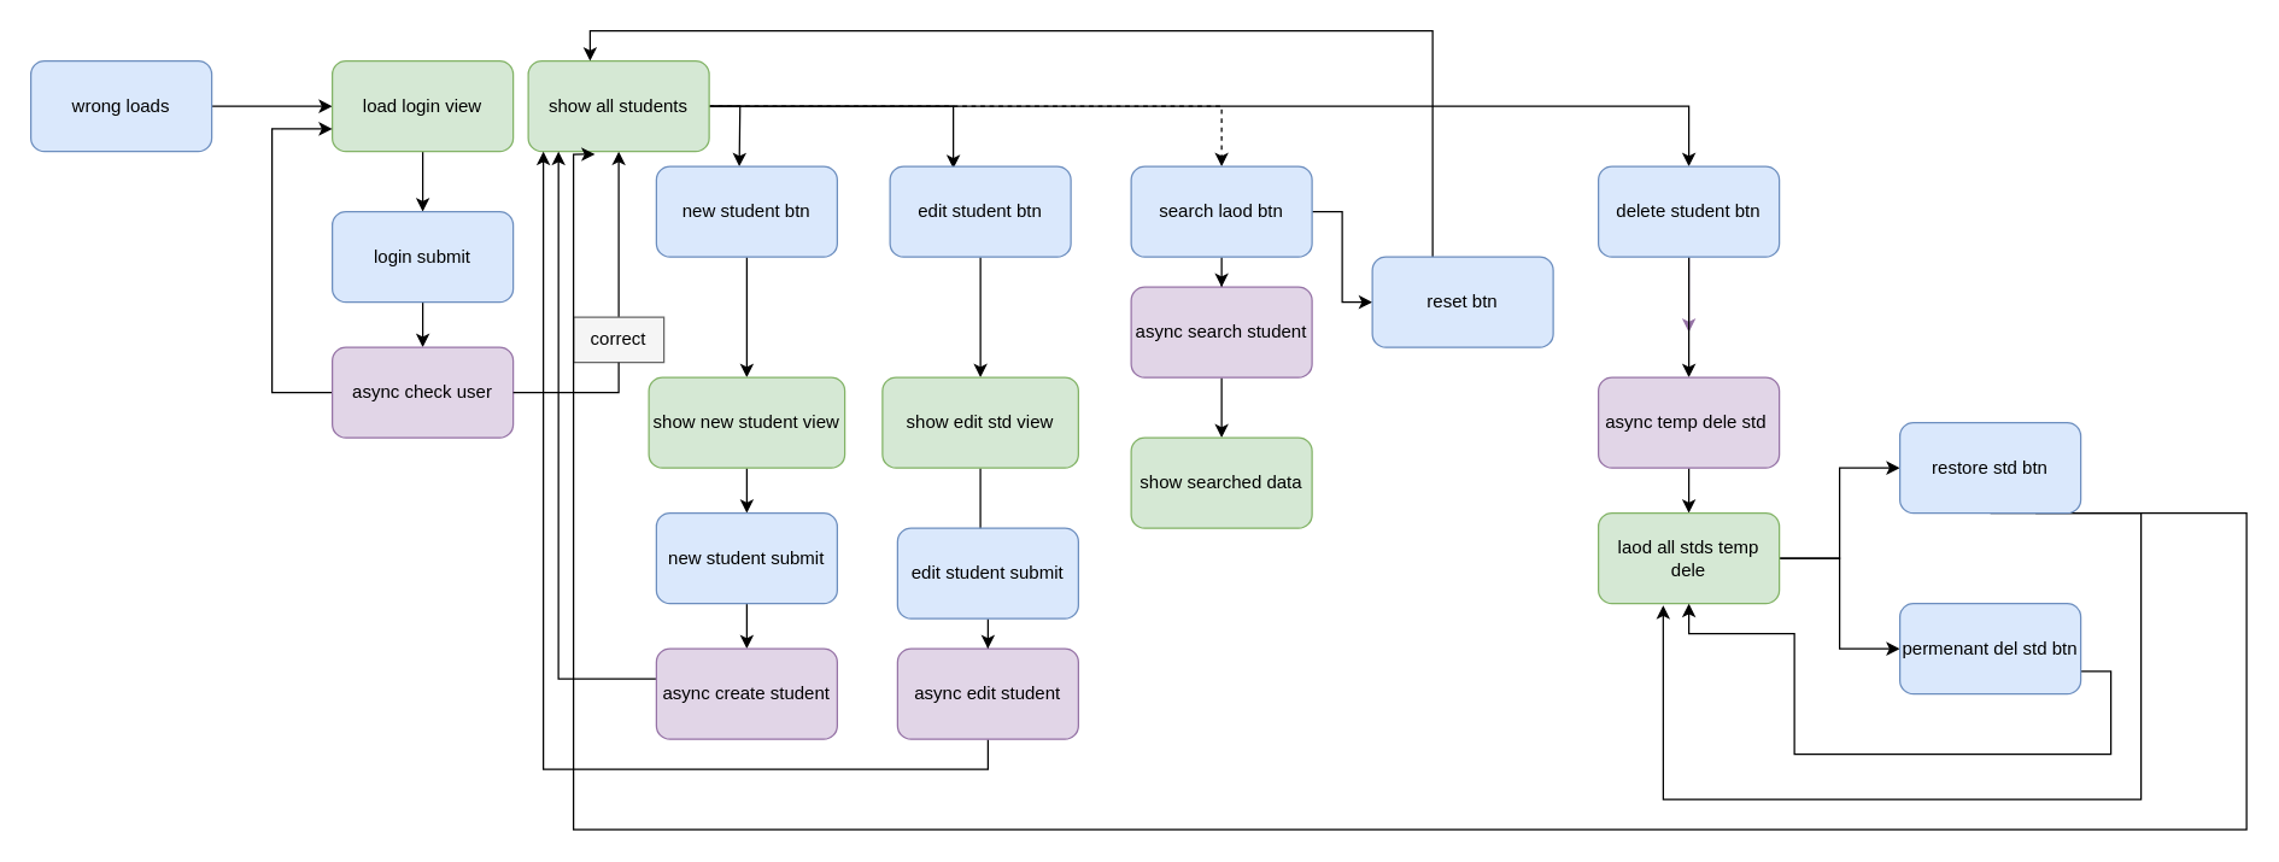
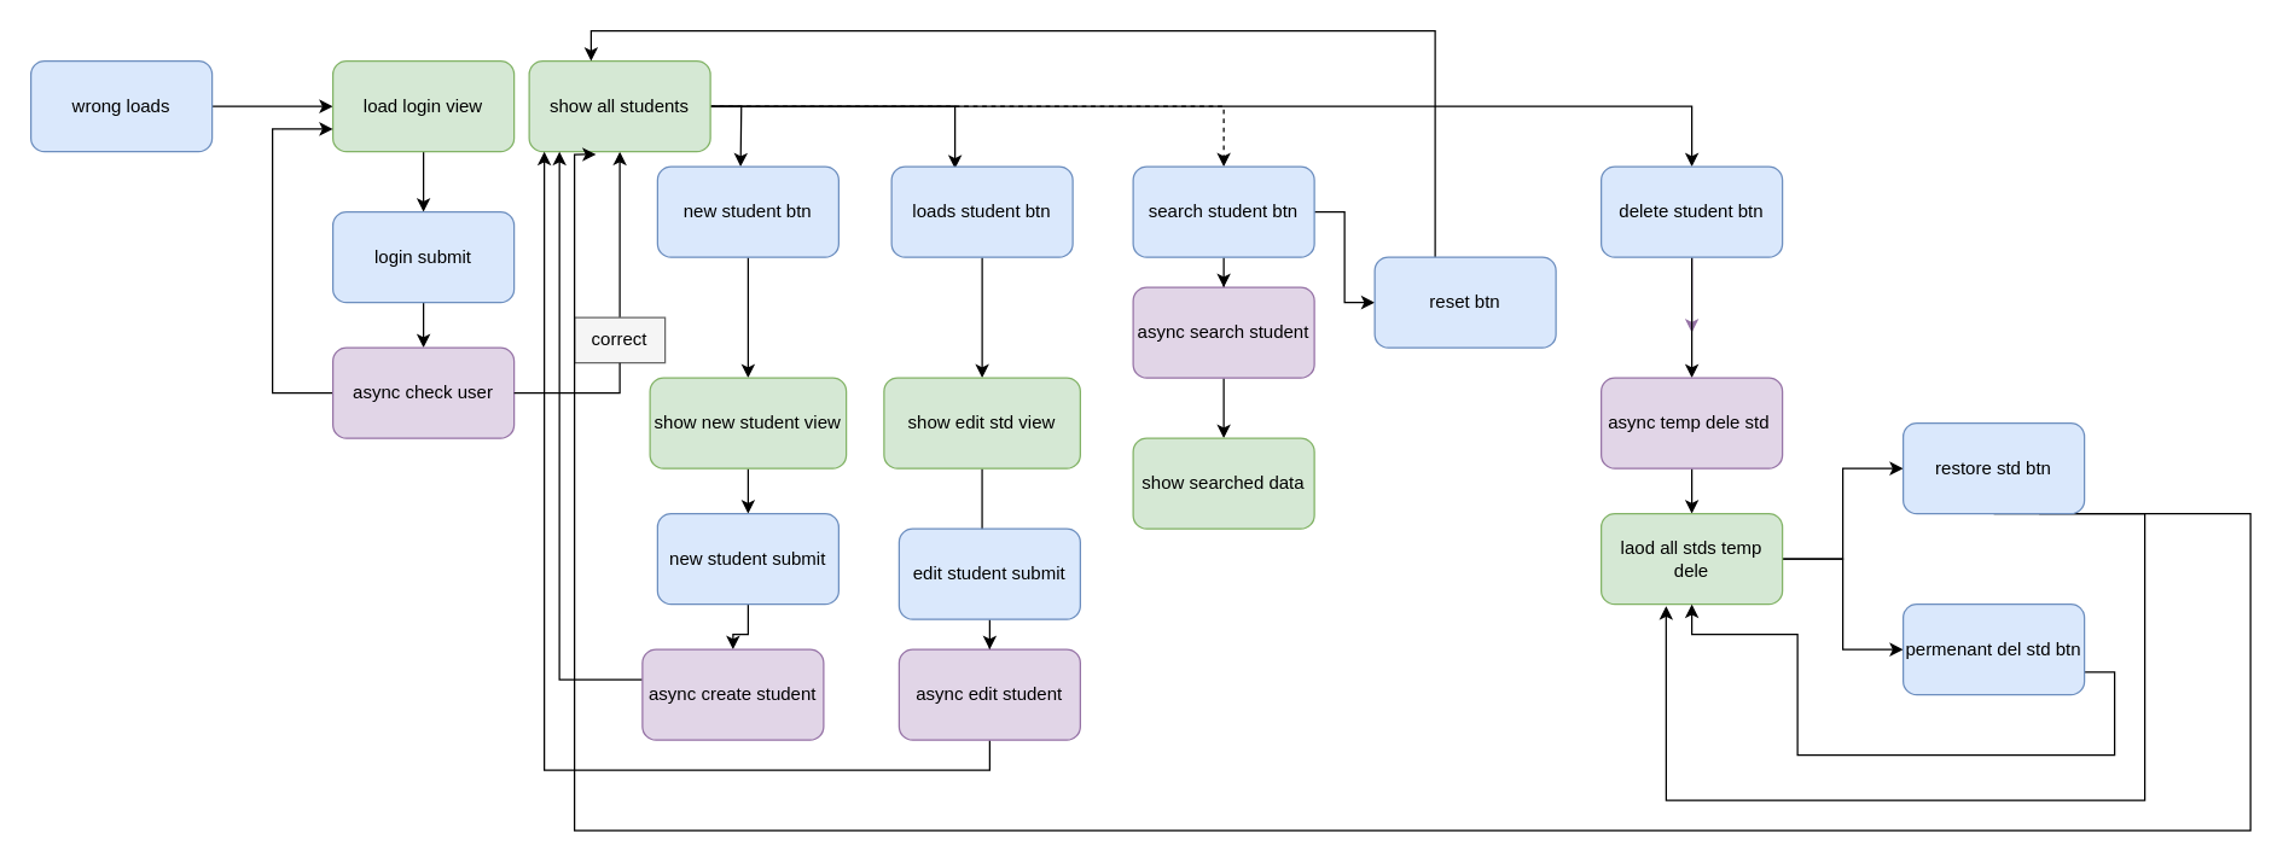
  <mxCell id="0" />
  <mxCell id="1" parent="0" />
  <mxCell id="2" value="" style="edgeStyle=orthogonalEdgeStyle;rounded=0;orthogonalLoop=1;jettySize=auto;html=1;fontColor=#000000;" parent="1" source="3" target="5" edge="1"><mxGeometry relative="1" as="geometry" /></mxCell>
  <mxCell id="3" value="wrong loads" style="rounded=1;whiteSpace=wrap;html=1;fillColor=#dae8fc;strokeColor=#6c8ebf;fontColor=#000000;" parent="1" vertex="1"><mxGeometry x="20" y="40" width="120" height="60" as="geometry" /></mxCell>
  <mxCell id="4" value="" style="edgeStyle=orthogonalEdgeStyle;rounded=0;orthogonalLoop=1;jettySize=auto;html=1;fontColor=#000000;" parent="1" source="5" target="7" edge="1"><mxGeometry relative="1" as="geometry" /></mxCell>
  <mxCell id="5" value="load login view" style="whiteSpace=wrap;html=1;rounded=1;strokeColor=#82b366;fillColor=#d5e8d4;fontColor=#000000;" parent="1" vertex="1"><mxGeometry x="220" y="40" width="120" height="60" as="geometry" /></mxCell>
  <mxCell id="6" value="" style="edgeStyle=orthogonalEdgeStyle;rounded=0;orthogonalLoop=1;jettySize=auto;html=1;fontColor=#000000;" parent="1" source="7" target="10" edge="1"><mxGeometry relative="1" as="geometry" /></mxCell>
  <mxCell id="7" value="login submit" style="whiteSpace=wrap;html=1;rounded=1;strokeColor=#6c8ebf;fillColor=#dae8fc;fontColor=#000000;" parent="1" vertex="1"><mxGeometry x="220" y="140" width="120" height="60" as="geometry" /></mxCell>
  <mxCell id="8" style="edgeStyle=orthogonalEdgeStyle;rounded=0;orthogonalLoop=1;jettySize=auto;html=1;entryX=0.5;entryY=1;entryDx=0;entryDy=0;startArrow=none;fontColor=#000000;" parent="1" source="16" target="15" edge="1"><mxGeometry relative="1" as="geometry"><mxPoint x="410" y="120" as="targetPoint" /><Array as="points"><mxPoint x="410" y="100" /></Array></mxGeometry></mxCell>
  <mxCell id="9" style="edgeStyle=orthogonalEdgeStyle;rounded=0;orthogonalLoop=1;jettySize=auto;html=1;entryX=0;entryY=0.75;entryDx=0;entryDy=0;fontColor=#000000;" parent="1" source="10" target="5" edge="1"><mxGeometry relative="1" as="geometry"><mxPoint x="180" y="70" as="targetPoint" /><Array as="points"><mxPoint x="180" y="260" /><mxPoint x="180" y="85" /></Array></mxGeometry></mxCell>
  <mxCell id="10" value="async check user" style="whiteSpace=wrap;html=1;rounded=1;strokeColor=#9673a6;fillColor=#e1d5e7;fontColor=#000000;" parent="1" vertex="1"><mxGeometry x="220" y="230" width="120" height="60" as="geometry" /></mxCell>
  <mxCell id="11" style="edgeStyle=orthogonalEdgeStyle;rounded=0;orthogonalLoop=1;jettySize=auto;html=1;fontColor=#000000;" parent="1" source="15" edge="1"><mxGeometry relative="1" as="geometry"><mxPoint x="490" y="110" as="targetPoint" /></mxGeometry></mxCell>
  <mxCell id="12" style="edgeStyle=orthogonalEdgeStyle;rounded=0;orthogonalLoop=1;jettySize=auto;html=1;entryX=0.35;entryY=0.023;entryDx=0;entryDy=0;entryPerimeter=0;fontColor=#000000;" parent="1" source="15" target="27" edge="1"><mxGeometry relative="1" as="geometry"><mxPoint x="620" y="70" as="targetPoint" /></mxGeometry></mxCell>
  <mxCell id="13" style="edgeStyle=orthogonalEdgeStyle;rounded=0;orthogonalLoop=1;jettySize=auto;html=1;exitX=1;exitY=0.5;exitDx=0;exitDy=0;entryX=0.5;entryY=0;entryDx=0;entryDy=0;fontColor=#000000;dashed=1;" parent="1" source="15" target="37" edge="1"><mxGeometry relative="1" as="geometry"><mxPoint x="820" y="60" as="targetPoint" /></mxGeometry></mxCell>
  <mxCell id="14" style="edgeStyle=orthogonalEdgeStyle;rounded=0;orthogonalLoop=1;jettySize=auto;html=1;fontColor=#000000;" parent="1" source="15" target="45" edge="1"><mxGeometry relative="1" as="geometry"><mxPoint x="1120" y="140" as="targetPoint" /><Array as="points"><mxPoint x="1120" y="70" /></Array></mxGeometry></mxCell>
  <mxCell id="15" value="show all students" style="rounded=1;whiteSpace=wrap;html=1;fillColor=#d5e8d4;strokeColor=#82b366;fontColor=#000000;" parent="1" vertex="1"><mxGeometry x="350" y="40" width="120" height="60" as="geometry" /></mxCell>
  <mxCell id="16" value="correct" style="text;html=1;strokeColor=#666666;fillColor=#f5f5f5;align=center;verticalAlign=middle;whiteSpace=wrap;rounded=0;fontColor=#000000;" parent="1" vertex="1"><mxGeometry x="380" y="210" width="60" height="30" as="geometry" /></mxCell>
  <mxCell id="17" value="" style="edgeStyle=orthogonalEdgeStyle;rounded=0;orthogonalLoop=1;jettySize=auto;html=1;entryX=0.5;entryY=1;entryDx=0;entryDy=0;endArrow=none;fontColor=#000000;" parent="1" source="10" target="16" edge="1"><mxGeometry relative="1" as="geometry"><mxPoint x="410" y="100" as="targetPoint" /><mxPoint x="340" y="260" as="sourcePoint" /><Array as="points"><mxPoint x="410" y="260" /></Array></mxGeometry></mxCell>
  <mxCell id="18" value="" style="edgeStyle=orthogonalEdgeStyle;rounded=0;orthogonalLoop=1;jettySize=auto;html=1;fontColor=#000000;" parent="1" source="19" target="21" edge="1"><mxGeometry relative="1" as="geometry" /></mxCell>
  <mxCell id="19" value="new student btn" style="rounded=1;whiteSpace=wrap;html=1;fillColor=#dae8fc;strokeColor=#6c8ebf;fontColor=#000000;" parent="1" vertex="1"><mxGeometry x="435" y="110" width="120" height="60" as="geometry" /></mxCell>
  <mxCell id="20" value="" style="edgeStyle=orthogonalEdgeStyle;rounded=0;orthogonalLoop=1;jettySize=auto;html=1;fontColor=#000000;" parent="1" source="21" target="23" edge="1"><mxGeometry relative="1" as="geometry" /></mxCell>
  <mxCell id="21" value="show new student view" style="whiteSpace=wrap;html=1;rounded=1;strokeColor=#82b366;fillColor=#d5e8d4;fontColor=#000000;" parent="1" vertex="1"><mxGeometry x="430" y="250" width="130" height="60" as="geometry" /></mxCell>
  <mxCell id="22" value="" style="edgeStyle=orthogonalEdgeStyle;rounded=0;orthogonalLoop=1;jettySize=auto;html=1;fontColor=#000000;" parent="1" source="23" target="25" edge="1"><mxGeometry relative="1" as="geometry" /></mxCell>
  <mxCell id="23" value="new student submit" style="whiteSpace=wrap;html=1;rounded=1;strokeColor=#6c8ebf;fillColor=#dae8fc;fontColor=#000000;" parent="1" vertex="1"><mxGeometry x="435" y="340" width="120" height="60" as="geometry" /></mxCell>
  <mxCell id="24" style="edgeStyle=orthogonalEdgeStyle;rounded=0;orthogonalLoop=1;jettySize=auto;html=1;entryX=0.167;entryY=1;entryDx=0;entryDy=0;entryPerimeter=0;fontColor=#000000;" parent="1" source="25" target="15" edge="1"><mxGeometry relative="1" as="geometry"><mxPoint x="370" y="105" as="targetPoint" /><Array as="points"><mxPoint x="370" y="450" /></Array></mxGeometry></mxCell>
- <mxCell id="25" value="async create student" style="whiteSpace=wrap;html=1;rounded=1;strokeColor=#9673a6;fillColor=#e1d5e7;fontColor=#000000;" parent="1" vertex="1"><mxGeometry x="435" y="430" width="120" height="60" as="geometry" /></mxCell>
+ <mxCell id="25" value="async create student" style="whiteSpace=wrap;html=1;rounded=1;strokeColor=#9673a6;fillColor=#e1d5e7;fontColor=#000000;" parent="1" vertex="1"><mxGeometry x="425" y="430" width="120" height="60" as="geometry" /></mxCell>
  <mxCell id="26" style="edgeStyle=orthogonalEdgeStyle;rounded=0;orthogonalLoop=1;jettySize=auto;html=1;exitX=0.5;exitY=1;exitDx=0;exitDy=0;entryX=0.5;entryY=0;entryDx=0;entryDy=0;fontColor=#000000;" parent="1" source="27" target="30" edge="1"><mxGeometry relative="1" as="geometry" /></mxCell>
- <mxCell id="27" value="edit student btn" style="rounded=1;whiteSpace=wrap;html=1;fillColor=#dae8fc;strokeColor=#6c8ebf;fontColor=#000000;" parent="1" vertex="1"><mxGeometry x="590" y="110" width="120" height="60" as="geometry" /></mxCell>
+ <mxCell id="27" value="loads student btn" style="rounded=1;whiteSpace=wrap;html=1;fillColor=#dae8fc;strokeColor=#6c8ebf;fontColor=#000000;" parent="1" vertex="1"><mxGeometry x="590" y="110" width="120" height="60" as="geometry" /></mxCell>
  <mxCell id="28" style="edgeStyle=orthogonalEdgeStyle;rounded=0;orthogonalLoop=1;jettySize=auto;html=1;entryX=0.5;entryY=1;entryDx=0;entryDy=0;exitX=0.5;exitY=1;exitDx=0;exitDy=0;fontColor=#000000;" parent="1" source="27" target="27" edge="1"><mxGeometry relative="1" as="geometry"><mxPoint x="655" y="180" as="targetPoint" /></mxGeometry></mxCell>
  <mxCell id="29" style="edgeStyle=orthogonalEdgeStyle;rounded=0;orthogonalLoop=1;jettySize=auto;html=1;entryX=0.458;entryY=0.167;entryDx=0;entryDy=0;entryPerimeter=0;fontColor=#000000;" parent="1" source="30" target="32" edge="1"><mxGeometry relative="1" as="geometry" /></mxCell>
  <mxCell id="30" value="show edit std view" style="whiteSpace=wrap;html=1;rounded=1;strokeColor=#82b366;fillColor=#d5e8d4;fontColor=#000000;" parent="1" vertex="1"><mxGeometry x="585" y="250" width="130" height="60" as="geometry" /></mxCell>
  <mxCell id="31" style="edgeStyle=orthogonalEdgeStyle;rounded=0;orthogonalLoop=1;jettySize=auto;html=1;fontColor=#000000;" parent="1" source="32" target="34" edge="1"><mxGeometry relative="1" as="geometry" /></mxCell>
  <mxCell id="32" value="edit student submit" style="whiteSpace=wrap;html=1;rounded=1;strokeColor=#6c8ebf;fillColor=#dae8fc;fontColor=#000000;" parent="1" vertex="1"><mxGeometry x="595" y="350" width="120" height="60" as="geometry" /></mxCell>
  <mxCell id="33" style="edgeStyle=orthogonalEdgeStyle;rounded=0;orthogonalLoop=1;jettySize=auto;html=1;fontColor=#000000;" parent="1" source="34" edge="1"><mxGeometry relative="1" as="geometry"><mxPoint x="360" y="100" as="targetPoint" /><Array as="points"><mxPoint x="655" y="510" /><mxPoint x="360" y="510" /><mxPoint x="360" y="100" /></Array></mxGeometry></mxCell>
  <mxCell id="34" value="async edit student" style="whiteSpace=wrap;html=1;rounded=1;strokeColor=#9673a6;fillColor=#e1d5e7;fontColor=#000000;" parent="1" vertex="1"><mxGeometry x="595" y="430" width="120" height="60" as="geometry" /></mxCell>
  <mxCell id="35" style="edgeStyle=orthogonalEdgeStyle;rounded=0;orthogonalLoop=1;jettySize=auto;html=1;fontColor=#000000;" parent="1" source="37" target="39" edge="1"><mxGeometry relative="1" as="geometry" /></mxCell>
  <mxCell id="36" value="" style="edgeStyle=orthogonalEdgeStyle;rounded=0;orthogonalLoop=1;jettySize=auto;html=1;fontColor=#000000;" parent="1" source="37" target="42" edge="1"><mxGeometry relative="1" as="geometry" /></mxCell>
- <mxCell id="37" value="search laod btn" style="whiteSpace=wrap;html=1;rounded=1;strokeColor=#6c8ebf;fillColor=#dae8fc;fontColor=#000000;" parent="1" vertex="1"><mxGeometry x="750" y="110" width="120" height="60" as="geometry" /></mxCell>
+ <mxCell id="37" value="search student btn" style="whiteSpace=wrap;html=1;rounded=1;strokeColor=#6c8ebf;fillColor=#dae8fc;fontColor=#000000;" parent="1" vertex="1"><mxGeometry x="750" y="110" width="120" height="60" as="geometry" /></mxCell>
  <mxCell id="38" value="" style="edgeStyle=orthogonalEdgeStyle;rounded=0;orthogonalLoop=1;jettySize=auto;html=1;fontColor=#000000;" parent="1" source="39" target="40" edge="1"><mxGeometry relative="1" as="geometry" /></mxCell>
  <mxCell id="39" value="async search student" style="whiteSpace=wrap;html=1;rounded=1;strokeColor=#9673a6;fillColor=#e1d5e7;fontColor=#000000;" parent="1" vertex="1"><mxGeometry x="750" y="190" width="120" height="60" as="geometry" /></mxCell>
  <mxCell id="40" value="show searched data" style="whiteSpace=wrap;html=1;rounded=1;strokeColor=#82b366;fillColor=#d5e8d4;fontColor=#000000;" parent="1" vertex="1"><mxGeometry x="750" y="290" width="120" height="60" as="geometry" /></mxCell>
  <mxCell id="41" style="edgeStyle=orthogonalEdgeStyle;rounded=0;orthogonalLoop=1;jettySize=auto;html=1;fontColor=#000000;" parent="1" source="42" edge="1"><mxGeometry relative="1" as="geometry"><mxPoint x="391" y="40" as="targetPoint" /><Array as="points"><mxPoint x="950" y="20" /><mxPoint x="391" y="20" /></Array></mxGeometry></mxCell>
  <mxCell id="42" value="reset btn" style="whiteSpace=wrap;html=1;rounded=1;strokeColor=#6c8ebf;fillColor=#dae8fc;fontColor=#000000;" parent="1" vertex="1"><mxGeometry x="910" y="170" width="120" height="60" as="geometry" /></mxCell>
  <mxCell id="43" style="edgeStyle=orthogonalEdgeStyle;rounded=0;orthogonalLoop=1;jettySize=auto;html=1;fillColor=#e1d5e7;strokeColor=#9673a6;fontColor=#000000;" parent="1" source="45" edge="1"><mxGeometry relative="1" as="geometry"><mxPoint x="1120" y="220" as="targetPoint" /></mxGeometry></mxCell>
  <mxCell id="44" value="" style="edgeStyle=orthogonalEdgeStyle;rounded=0;orthogonalLoop=1;jettySize=auto;html=1;fontColor=#000000;" parent="1" source="45" target="47" edge="1"><mxGeometry relative="1" as="geometry" /></mxCell>
  <mxCell id="45" value="delete student btn" style="rounded=1;whiteSpace=wrap;html=1;fillColor=#dae8fc;strokeColor=#6c8ebf;fontColor=#000000;" parent="1" vertex="1"><mxGeometry x="1060" y="110" width="120" height="60" as="geometry" /></mxCell>
  <mxCell id="46" value="" style="edgeStyle=orthogonalEdgeStyle;rounded=0;orthogonalLoop=1;jettySize=auto;html=1;fontColor=#000000;" parent="1" source="47" target="50" edge="1"><mxGeometry relative="1" as="geometry" /></mxCell>
  <mxCell id="47" value="async temp dele std&amp;nbsp;" style="whiteSpace=wrap;html=1;rounded=1;strokeColor=#9673a6;fillColor=#e1d5e7;fontColor=#000000;" parent="1" vertex="1"><mxGeometry x="1060" y="250" width="120" height="60" as="geometry" /></mxCell>
  <mxCell id="48" value="" style="edgeStyle=orthogonalEdgeStyle;rounded=0;orthogonalLoop=1;jettySize=auto;html=1;fontColor=#000000;" parent="1" source="50" target="53" edge="1"><mxGeometry relative="1" as="geometry" /></mxCell>
  <mxCell id="49" style="edgeStyle=orthogonalEdgeStyle;rounded=0;orthogonalLoop=1;jettySize=auto;html=1;exitX=1;exitY=0.5;exitDx=0;exitDy=0;fontColor=#000000;" parent="1" source="50" target="55" edge="1"><mxGeometry relative="1" as="geometry"><mxPoint x="1220" y="430" as="targetPoint" /></mxGeometry></mxCell>
  <mxCell id="50" value="laod all stds temp dele" style="whiteSpace=wrap;html=1;rounded=1;strokeColor=#82b366;fillColor=#d5e8d4;fontColor=#000000;" parent="1" vertex="1"><mxGeometry x="1060" y="340" width="120" height="60" as="geometry" /></mxCell>
  <mxCell id="51" style="edgeStyle=orthogonalEdgeStyle;rounded=0;orthogonalLoop=1;jettySize=auto;html=1;exitX=0.75;exitY=1;exitDx=0;exitDy=0;entryX=0.358;entryY=1.02;entryDx=0;entryDy=0;entryPerimeter=0;fontColor=#000000;" parent="1" source="53" target="50" edge="1"><mxGeometry relative="1" as="geometry"><Array as="points"><mxPoint x="1420" y="340" /><mxPoint x="1420" y="530" /><mxPoint x="1103" y="530" /></Array></mxGeometry></mxCell>
  <mxCell id="52" style="edgeStyle=orthogonalEdgeStyle;rounded=0;orthogonalLoop=1;jettySize=auto;html=1;exitX=0.5;exitY=1;exitDx=0;exitDy=0;entryX=0.369;entryY=1.031;entryDx=0;entryDy=0;entryPerimeter=0;fontColor=#000000;" parent="1" source="53" target="15" edge="1"><mxGeometry relative="1" as="geometry"><Array as="points"><mxPoint x="1490" y="340" /><mxPoint x="1490" y="550" /><mxPoint x="380" y="550" /><mxPoint x="380" y="102" /></Array></mxGeometry></mxCell>
  <mxCell id="53" value="restore std btn" style="whiteSpace=wrap;html=1;rounded=1;strokeColor=#6c8ebf;fillColor=#dae8fc;fontColor=#000000;" parent="1" vertex="1"><mxGeometry x="1260" y="280" width="120" height="60" as="geometry" /></mxCell>
  <mxCell id="54" style="edgeStyle=orthogonalEdgeStyle;rounded=0;orthogonalLoop=1;jettySize=auto;html=1;exitX=1;exitY=0.75;exitDx=0;exitDy=0;entryX=0.5;entryY=1;entryDx=0;entryDy=0;fontColor=#000000;" parent="1" source="55" target="50" edge="1"><mxGeometry relative="1" as="geometry"><Array as="points"><mxPoint x="1400" y="445" /><mxPoint x="1400" y="500" /><mxPoint x="1190" y="500" /><mxPoint x="1190" y="420" /><mxPoint x="1120" y="420" /></Array></mxGeometry></mxCell>
  <mxCell id="55" value="permenant del std btn" style="whiteSpace=wrap;html=1;rounded=1;strokeColor=#6c8ebf;fillColor=#dae8fc;fontColor=#000000;" parent="1" vertex="1"><mxGeometry x="1260" y="400" width="120" height="60" as="geometry" /></mxCell>
